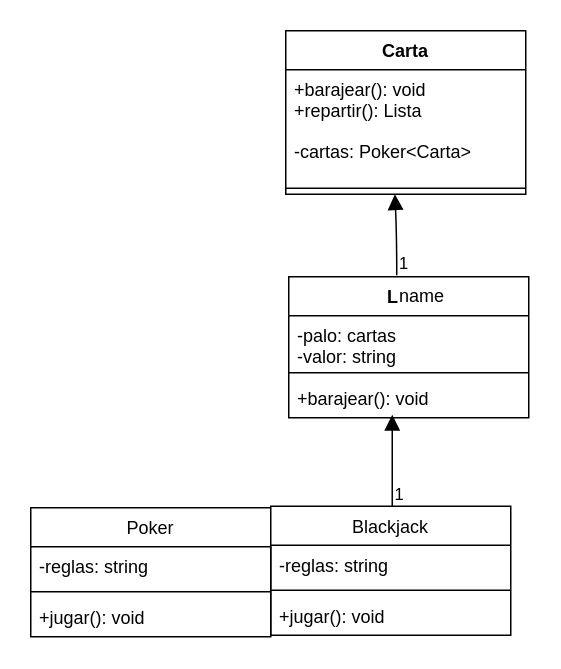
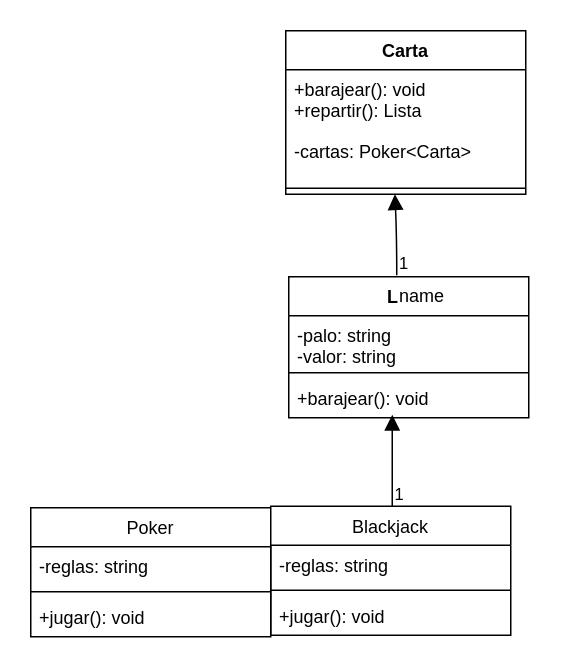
  <mxCell id="0" />
  <mxCell id="1" parent="0" />
  <mxCell id="2" value="&lt;strong data-end=&quot;493&quot; data-start=&quot;474&quot;&gt;Lista&lt;/strong&gt;" style="swimlane;fontStyle=1;align=center;verticalAlign=top;childLayout=stackLayout;horizontal=1;startSize=26;horizontalStack=0;resizeParent=1;resizeParentMax=0;resizeLast=0;collapsible=1;marginBottom=0;whiteSpace=wrap;html=1;" vertex="1" parent="1"><mxGeometry x="192" y="184" width="160" height="94" as="geometry" /></mxCell>
- <mxCell id="3" value="-palo: &lt;span class=&quot;hljs-built_in&quot;&gt;cartas&lt;/span&gt;&lt;div&gt;&lt;span class=&quot;hljs-built_in&quot;&gt;-valor: &lt;span class=&quot;hljs-built_in&quot;&gt;string&lt;/span&gt;&lt;/span&gt;&lt;/div&gt;" style="text;strokeColor=none;fillColor=none;align=left;verticalAlign=top;spacingLeft=4;spacingRight=4;overflow=hidden;rotatable=0;points=[[0,0.5],[1,0.5]];portConstraint=eastwest;whiteSpace=wrap;html=1;" vertex="1" parent="2"><mxGeometry y="26" width="160" height="34" as="geometry" /></mxCell>
+ <mxCell id="3" value="-palo: &lt;span class=&quot;hljs-built_in&quot;&gt;string&lt;/span&gt;&lt;div&gt;&lt;span class=&quot;hljs-built_in&quot;&gt;-valor: &lt;span class=&quot;hljs-built_in&quot;&gt;string&lt;/span&gt;&lt;/span&gt;&lt;/div&gt;" style="text;strokeColor=none;fillColor=none;align=left;verticalAlign=top;spacingLeft=4;spacingRight=4;overflow=hidden;rotatable=0;points=[[0,0.5],[1,0.5]];portConstraint=eastwest;whiteSpace=wrap;html=1;" vertex="1" parent="2"><mxGeometry y="26" width="160" height="34" as="geometry" /></mxCell>
  <mxCell id="4" value="" style="line;strokeWidth=1;fillColor=none;align=left;verticalAlign=middle;spacingTop=-1;spacingLeft=3;spacingRight=3;rotatable=0;labelPosition=right;points=[];portConstraint=eastwest;strokeColor=inherit;" vertex="1" parent="2"><mxGeometry y="60" width="160" height="8" as="geometry" /></mxCell>
  <mxCell id="5" value="+barajear(): void" style="text;strokeColor=none;fillColor=none;align=left;verticalAlign=top;spacingLeft=4;spacingRight=4;overflow=hidden;rotatable=0;points=[[0,0.5],[1,0.5]];portConstraint=eastwest;whiteSpace=wrap;html=1;" vertex="1" parent="2"><mxGeometry y="68" width="160" height="26" as="geometry" /></mxCell>
  <mxCell id="6" value="" style="endArrow=block;endFill=1;html=1;edgeStyle=orthogonalEdgeStyle;align=left;verticalAlign=top;rounded=0;fontSize=12;startSize=8;endSize=8;curved=1;exitX=0.511;exitY=-0.056;exitDx=0;exitDy=0;exitPerimeter=0;" edge="1" parent="2"><mxGeometry x="-1" y="-16" relative="1" as="geometry"><mxPoint x="69" y="153" as="sourcePoint" /><mxPoint x="69" y="92" as="targetPoint" /><mxPoint x="-10" y="15" as="offset" /></mxGeometry></mxCell>
  <mxCell id="7" value="1" style="edgeLabel;resizable=0;html=1;align=left;verticalAlign=bottom;" connectable="0" vertex="1" parent="6"><mxGeometry x="-1" relative="1" as="geometry" /></mxCell>
  <mxCell id="8" value="&lt;span style=&quot;font-weight: 400;&quot;&gt;Poker&lt;/span&gt;" style="swimlane;fontStyle=1;align=center;verticalAlign=top;childLayout=stackLayout;horizontal=1;startSize=26;horizontalStack=0;resizeParent=1;resizeParentMax=0;resizeLast=0;collapsible=1;marginBottom=0;whiteSpace=wrap;html=1;" vertex="1" parent="1"><mxGeometry x="20" y="338" width="160" height="86" as="geometry" /></mxCell>
  <mxCell id="9" value="&lt;span style=&quot;text-align: center;&quot;&gt;-reglas:&amp;nbsp;&lt;/span&gt;&lt;span style=&quot;text-align: center;&quot; class=&quot;hljs-built_in&quot;&gt;string&lt;/span&gt;" style="text;strokeColor=none;fillColor=none;align=left;verticalAlign=top;spacingLeft=4;spacingRight=4;overflow=hidden;rotatable=0;points=[[0,0.5],[1,0.5]];portConstraint=eastwest;whiteSpace=wrap;html=1;" vertex="1" parent="8"><mxGeometry y="26" width="160" height="26" as="geometry" /></mxCell>
  <mxCell id="10" value="" style="line;strokeWidth=1;fillColor=none;align=left;verticalAlign=middle;spacingTop=-1;spacingLeft=3;spacingRight=3;rotatable=0;labelPosition=right;points=[];portConstraint=eastwest;strokeColor=inherit;" vertex="1" parent="8"><mxGeometry y="52" width="160" height="8" as="geometry" /></mxCell>
  <mxCell id="11" value="&lt;span style=&quot;text-align: center;&quot;&gt;+jugar(): void&lt;/span&gt;" style="text;strokeColor=none;fillColor=none;align=left;verticalAlign=top;spacingLeft=4;spacingRight=4;overflow=hidden;rotatable=0;points=[[0,0.5],[1,0.5]];portConstraint=eastwest;whiteSpace=wrap;html=1;" vertex="1" parent="8"><mxGeometry y="60" width="160" height="26" as="geometry" /></mxCell>
  <mxCell id="12" value="&lt;span style=&quot;font-weight: 400;&quot;&gt;Blackjack&lt;/span&gt;" style="swimlane;fontStyle=1;align=center;verticalAlign=top;childLayout=stackLayout;horizontal=1;startSize=26;horizontalStack=0;resizeParent=1;resizeParentMax=0;resizeLast=0;collapsible=1;marginBottom=0;whiteSpace=wrap;html=1;" vertex="1" parent="1"><mxGeometry x="180" y="337" width="160" height="86" as="geometry" /></mxCell>
  <mxCell id="13" value="&lt;span style=&quot;text-align: center;&quot;&gt;-reglas:&amp;nbsp;&lt;/span&gt;&lt;span style=&quot;text-align: center;&quot; class=&quot;hljs-built_in&quot;&gt;string&lt;/span&gt;" style="text;strokeColor=none;fillColor=none;align=left;verticalAlign=top;spacingLeft=4;spacingRight=4;overflow=hidden;rotatable=0;points=[[0,0.5],[1,0.5]];portConstraint=eastwest;whiteSpace=wrap;html=1;" vertex="1" parent="12"><mxGeometry y="26" width="160" height="26" as="geometry" /></mxCell>
  <mxCell id="14" value="" style="line;strokeWidth=1;fillColor=none;align=left;verticalAlign=middle;spacingTop=-1;spacingLeft=3;spacingRight=3;rotatable=0;labelPosition=right;points=[];portConstraint=eastwest;strokeColor=inherit;" vertex="1" parent="12"><mxGeometry y="52" width="160" height="8" as="geometry" /></mxCell>
  <mxCell id="15" value="&lt;span style=&quot;text-align: center;&quot;&gt;+jugar(): void&lt;/span&gt;" style="text;strokeColor=none;fillColor=none;align=left;verticalAlign=top;spacingLeft=4;spacingRight=4;overflow=hidden;rotatable=0;points=[[0,0.5],[1,0.5]];portConstraint=eastwest;whiteSpace=wrap;html=1;" vertex="1" parent="12"><mxGeometry y="60" width="160" height="26" as="geometry" /></mxCell>
  <mxCell id="16" value="&lt;strong data-end=&quot;493&quot; data-start=&quot;474&quot;&gt;Carta&lt;/strong&gt;" style="swimlane;fontStyle=1;align=center;verticalAlign=top;childLayout=stackLayout;horizontal=1;startSize=26;horizontalStack=0;resizeParent=1;resizeParentMax=0;resizeLast=0;collapsible=1;marginBottom=0;whiteSpace=wrap;html=1;" vertex="1" parent="1"><mxGeometry x="190" y="20" width="160" height="109" as="geometry" /></mxCell>
  <mxCell id="17" value="&lt;div&gt;+barajear(): void&lt;/div&gt;+repartir(): Lista" style="text;strokeColor=none;fillColor=none;align=left;verticalAlign=top;spacingLeft=4;spacingRight=4;overflow=hidden;rotatable=0;points=[[0,0.5],[1,0.5]];portConstraint=eastwest;whiteSpace=wrap;html=1;" vertex="1" parent="16"><mxGeometry y="26" width="160" height="41" as="geometry" /></mxCell>
  <mxCell id="18" value="&lt;div&gt;&lt;span class=&quot;hljs-built_in&quot;&gt;-cartas: Poker&amp;lt;Carta&amp;gt;&lt;/span&gt;&lt;/div&gt;" style="text;strokeColor=none;fillColor=none;align=left;verticalAlign=top;spacingLeft=4;spacingRight=4;overflow=hidden;rotatable=0;points=[[0,0.5],[1,0.5]];portConstraint=eastwest;whiteSpace=wrap;html=1;" vertex="1" parent="16"><mxGeometry y="67" width="160" height="34" as="geometry" /></mxCell>
  <mxCell id="19" value="" style="line;strokeWidth=1;fillColor=none;align=left;verticalAlign=middle;spacingTop=-1;spacingLeft=3;spacingRight=3;rotatable=0;labelPosition=right;points=[];portConstraint=eastwest;strokeColor=inherit;" vertex="1" parent="16"><mxGeometry y="101" width="160" height="8" as="geometry" /></mxCell>
  <mxCell id="20" value="name" style="endArrow=block;endFill=1;html=1;edgeStyle=orthogonalEdgeStyle;align=left;verticalAlign=top;rounded=0;fontSize=12;startSize=8;endSize=8;curved=1;exitX=0.45;exitY=-0.01;exitDx=0;exitDy=0;exitPerimeter=0;" edge="1" parent="1" source="2"><mxGeometry x="-1" relative="1" as="geometry"><mxPoint x="262.76" y="190" as="sourcePoint" /><mxPoint x="262.76" y="129" as="targetPoint" /></mxGeometry></mxCell>
  <mxCell id="21" value="1" style="edgeLabel;resizable=0;html=1;align=left;verticalAlign=bottom;" connectable="0" vertex="1" parent="20"><mxGeometry x="-1" relative="1" as="geometry" /></mxCell>
